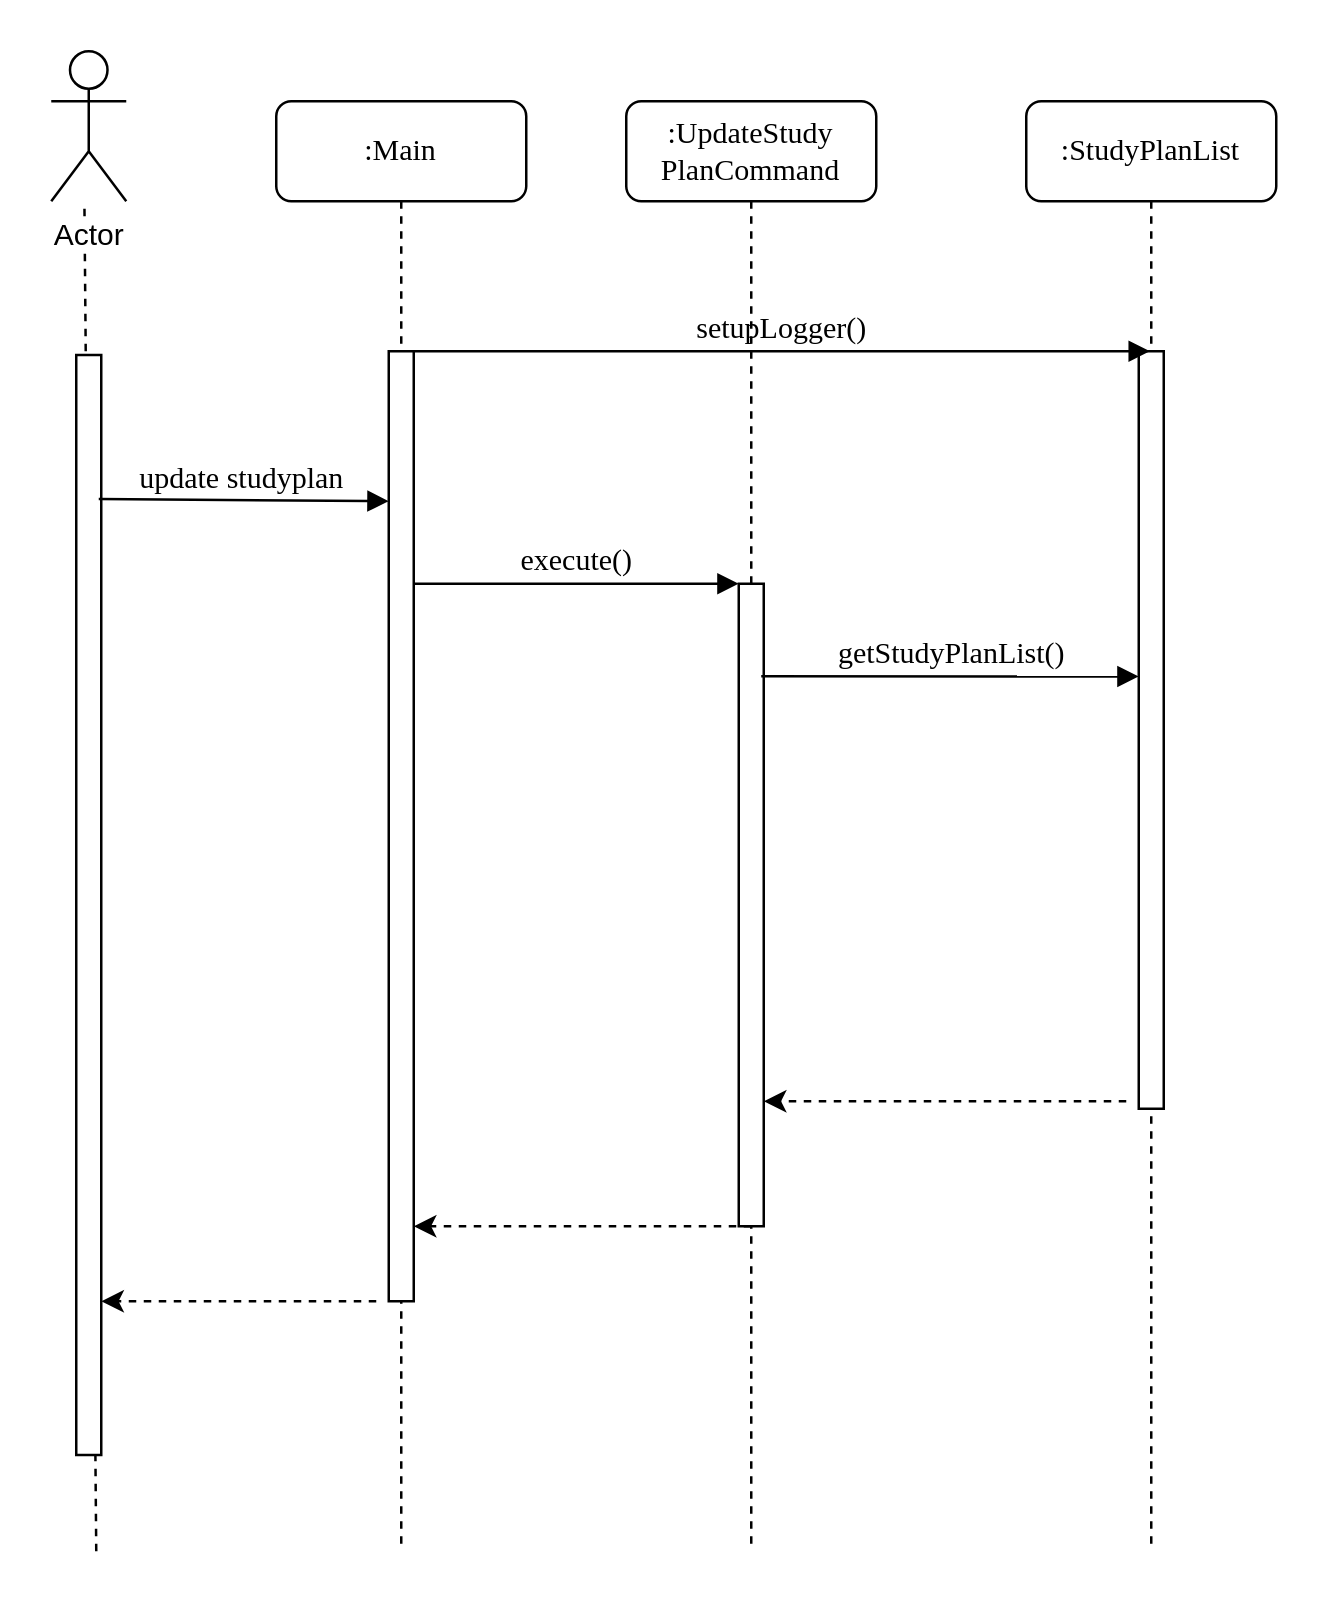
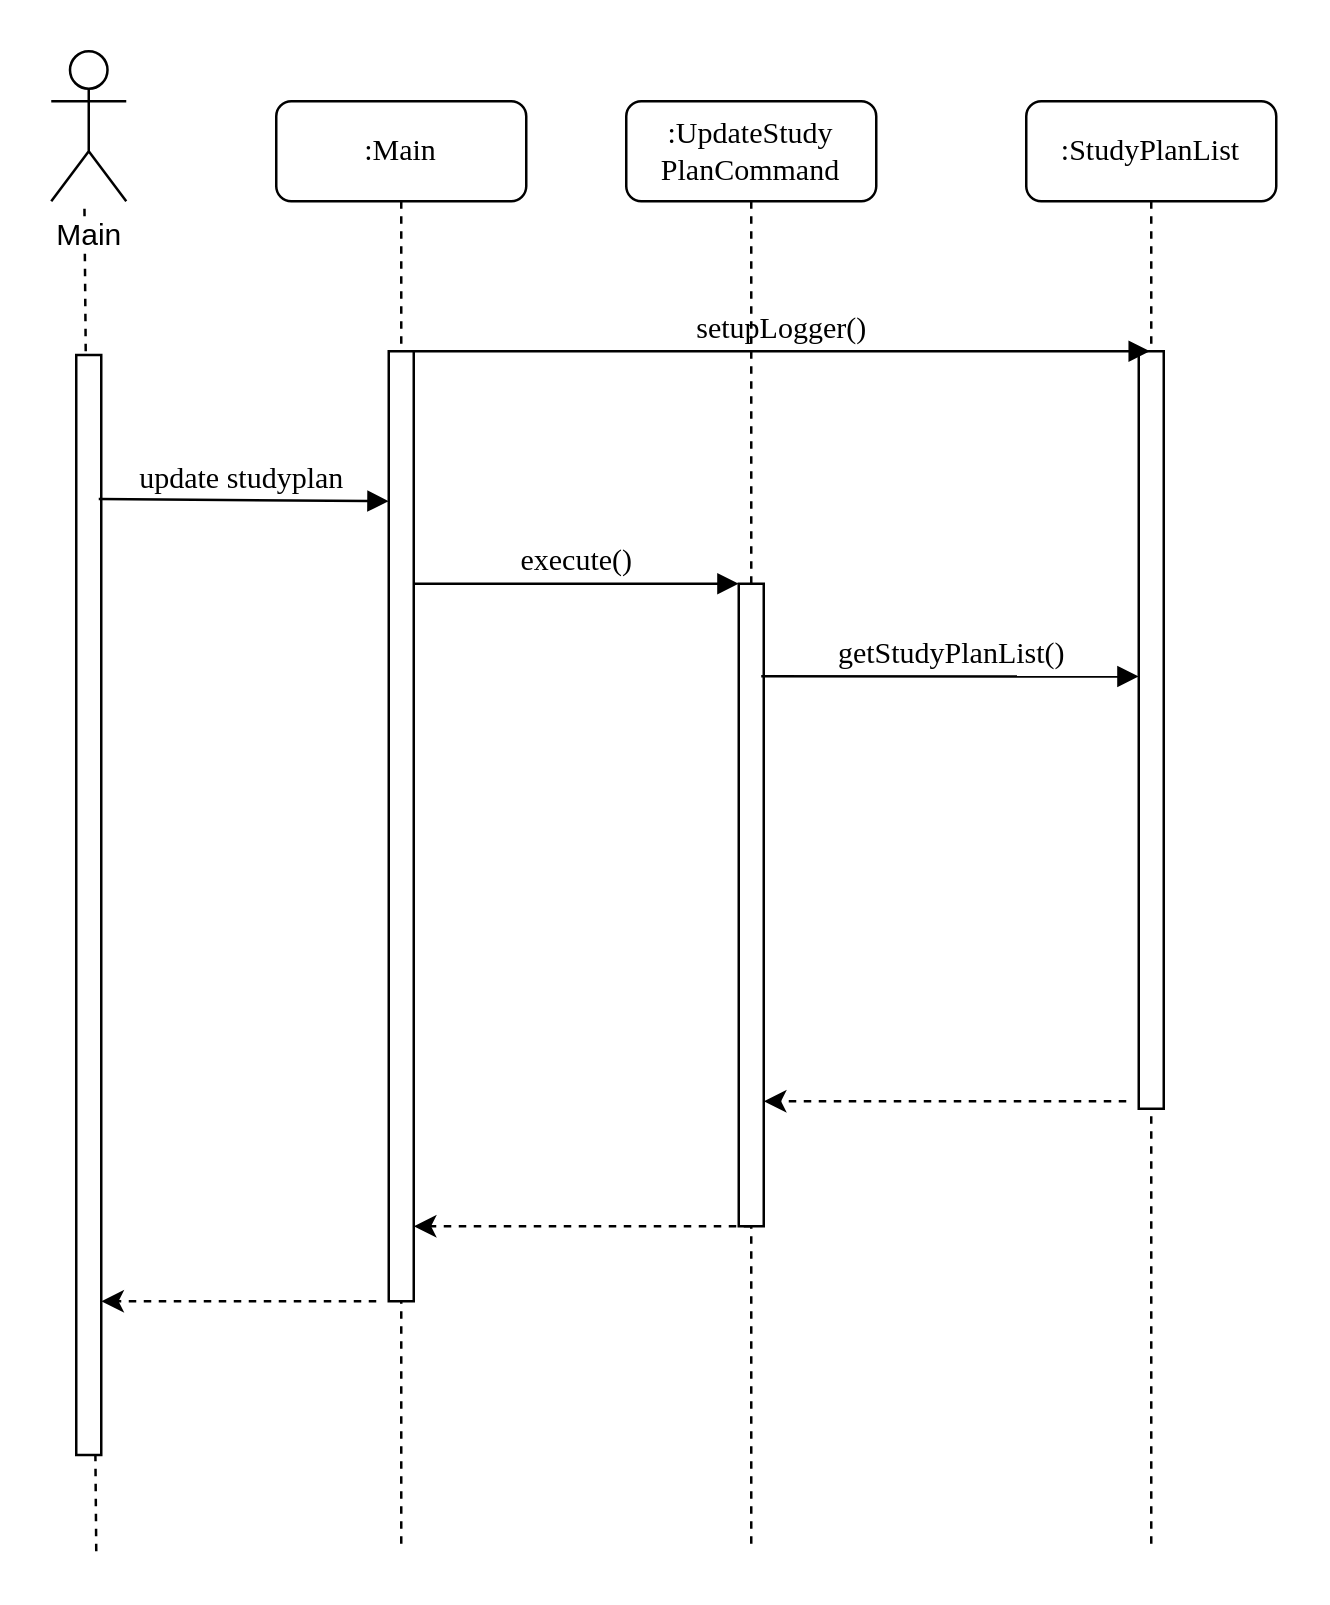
  <mxCell id="0" />
  <mxCell id="1" parent="0" />
  <mxCell id="2" value="" style="endArrow=none;dashed=1;html=1;" parent="1" edge="1"><mxGeometry width="50" height="50" relative="1" as="geometry"><mxPoint x="38" y="620" as="sourcePoint" /><mxPoint x="33.263" y="80" as="targetPoint" /></mxGeometry></mxCell>
  <mxCell id="3" value=":UpdateStudy&lt;br&gt;PlanCommand" style="shape=umlLifeline;perimeter=lifelinePerimeter;whiteSpace=wrap;html=1;container=1;collapsible=0;recursiveResize=0;outlineConnect=0;rounded=1;shadow=0;comic=0;labelBackgroundColor=none;strokeWidth=1;fontFamily=Verdana;fontSize=12;align=center;" parent="1" vertex="1"><mxGeometry x="250" y="40" width="100" height="580" as="geometry" /></mxCell>
  <mxCell id="4" value="" style="html=1;points=[];perimeter=orthogonalPerimeter;rounded=0;shadow=0;comic=0;labelBackgroundColor=none;strokeWidth=1;fontFamily=Verdana;fontSize=12;align=center;" parent="3" vertex="1"><mxGeometry x="45" y="193" width="10" height="257" as="geometry" /></mxCell>
  <mxCell id="5" value=":StudyPlanList" style="shape=umlLifeline;perimeter=lifelinePerimeter;whiteSpace=wrap;html=1;container=1;collapsible=0;recursiveResize=0;outlineConnect=0;rounded=1;shadow=0;comic=0;labelBackgroundColor=none;strokeWidth=1;fontFamily=Verdana;fontSize=12;align=center;" parent="1" vertex="1"><mxGeometry x="410" y="40" width="100" height="580" as="geometry" /></mxCell>
  <mxCell id="6" value="" style="html=1;points=[];perimeter=orthogonalPerimeter;rounded=0;shadow=0;comic=0;labelBackgroundColor=none;strokeWidth=1;fontFamily=Verdana;fontSize=12;align=center;" parent="5" vertex="1"><mxGeometry x="45" y="100" width="10" height="303" as="geometry" /></mxCell>
  <mxCell id="7" value=":Main" style="shape=umlLifeline;perimeter=lifelinePerimeter;whiteSpace=wrap;html=1;container=1;collapsible=0;recursiveResize=0;outlineConnect=0;rounded=1;shadow=0;comic=0;labelBackgroundColor=none;strokeWidth=1;fontFamily=Verdana;fontSize=12;align=center;" parent="1" vertex="1"><mxGeometry x="110" y="40" width="100" height="580" as="geometry" /></mxCell>
  <mxCell id="8" value="" style="html=1;points=[];perimeter=orthogonalPerimeter;rounded=0;shadow=0;comic=0;labelBackgroundColor=none;strokeWidth=1;fontFamily=Verdana;fontSize=12;align=center;" parent="7" vertex="1"><mxGeometry x="45" y="100" width="10" height="380" as="geometry" /></mxCell>
  <mxCell id="9" value="setupLogger()" style="html=1;verticalAlign=bottom;endArrow=block;labelBackgroundColor=none;fontFamily=Verdana;fontSize=12;" parent="1" source="8" target="5" edge="1"><mxGeometry relative="1" as="geometry"><mxPoint x="520" y="380" as="sourcePoint" /><Array as="points"><mxPoint x="420" y="140" /></Array></mxGeometry></mxCell>
  <mxCell id="10" value="execute()" style="html=1;verticalAlign=bottom;endArrow=block;entryX=0;entryY=0;labelBackgroundColor=none;fontFamily=Verdana;fontSize=12;edgeStyle=elbowEdgeStyle;elbow=vertical;" parent="1" source="8" target="4" edge="1"><mxGeometry relative="1" as="geometry"><mxPoint x="230" y="150" as="sourcePoint" /></mxGeometry></mxCell>
  <mxCell id="11" value="getStudyPlanList()" style="html=1;verticalAlign=bottom;endArrow=block;entryX=-0.4;entryY=0.3;labelBackgroundColor=none;fontFamily=Verdana;fontSize=12;edgeStyle=elbowEdgeStyle;elbow=vertical;entryDx=0;entryDy=0;entryPerimeter=0;" parent="1" edge="1"><mxGeometry relative="1" as="geometry"><mxPoint x="304" y="270" as="sourcePoint" /><mxPoint x="455" y="270" as="targetPoint" /><Array as="points"><mxPoint x="455" y="270.1" /></Array></mxGeometry></mxCell>
  <mxCell id="12" value="" style="endArrow=classic;html=1;dashed=1;" parent="1" target="4" edge="1"><mxGeometry width="50" height="50" relative="1" as="geometry"><mxPoint x="450" y="440" as="sourcePoint" /><mxPoint x="301.5" y="320" as="targetPoint" /><Array as="points"><mxPoint x="380" y="440" /></Array></mxGeometry></mxCell>
  <mxCell id="13" value="" style="endArrow=classic;html=1;dashed=1;" parent="1" edge="1"><mxGeometry width="50" height="50" relative="1" as="geometry"><mxPoint x="300" y="490" as="sourcePoint" /><mxPoint x="165" y="490" as="targetPoint" /><Array as="points"><mxPoint x="240" y="490" /></Array></mxGeometry></mxCell>
- <mxCell id="14" value="Actor" style="shape=umlActor;verticalLabelPosition=bottom;labelBackgroundColor=#ffffff;verticalAlign=top;html=1;outlineConnect=0;" parent="1" vertex="1"><mxGeometry x="20" y="20" width="30" height="60" as="geometry" /></mxCell>
+ <mxCell id="14" value="Main" style="shape=umlActor;verticalLabelPosition=bottom;labelBackgroundColor=#ffffff;verticalAlign=top;html=1;outlineConnect=0;" parent="1" vertex="1"><mxGeometry x="20" y="20" width="30" height="60" as="geometry" /></mxCell>
  <mxCell id="15" value="" style="html=1;points=[];perimeter=orthogonalPerimeter;rounded=0;shadow=0;comic=0;labelBackgroundColor=none;strokeWidth=1;fontFamily=Verdana;fontSize=12;align=center;" parent="1" vertex="1"><mxGeometry x="30" y="141.5" width="10" height="440" as="geometry" /></mxCell>
  <mxCell id="16" value="" style="endArrow=classic;html=1;dashed=1;" parent="1" edge="1"><mxGeometry width="50" height="50" relative="1" as="geometry"><mxPoint x="150" y="520" as="sourcePoint" /><mxPoint x="40" y="520" as="targetPoint" /><Array as="points"><mxPoint x="115" y="520" /></Array></mxGeometry></mxCell>
  <mxCell id="17" value="update studyplan" style="html=1;verticalAlign=bottom;endArrow=block;entryX=0;entryY=0;labelBackgroundColor=none;fontFamily=Verdana;fontSize=12;edgeStyle=elbowEdgeStyle;elbow=vertical;exitX=0.9;exitY=0.131;exitDx=0;exitDy=0;exitPerimeter=0;" parent="1" source="15" edge="1"><mxGeometry relative="1" as="geometry"><mxPoint x="45" y="200" as="sourcePoint" /><mxPoint x="155" y="200" as="targetPoint" /></mxGeometry></mxCell>
